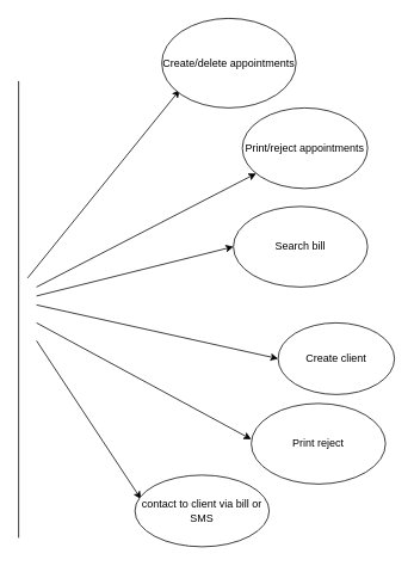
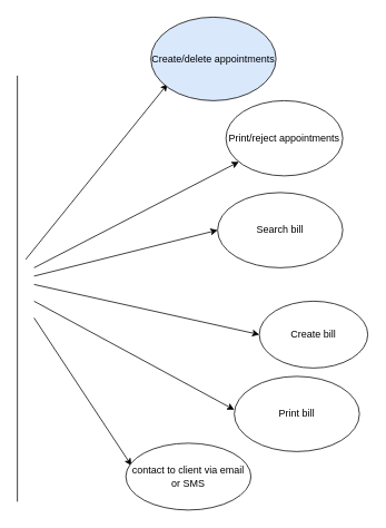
  <mxCell id="0" />
  <mxCell id="1" parent="0" />
  <mxCell id="2" value="" style="endArrow=classic;html=1;" parent="1" edge="1"><mxGeometry width="50" height="50" relative="1" as="geometry"><mxPoint x="30" y="310" as="sourcePoint" /><mxPoint x="200" y="100" as="targetPoint" /></mxGeometry></mxCell>
  <mxCell id="3" value="" style="endArrow=classic;html=1;" parent="1" edge="1"><mxGeometry width="50" height="50" relative="1" as="geometry"><mxPoint x="40" y="380" as="sourcePoint" /><mxPoint x="156.718" y="556.718" as="targetPoint" /></mxGeometry></mxCell>
  <mxCell id="4" value="" style="endArrow=classic;html=1;entryX=0;entryY=0.5;entryDx=0;entryDy=0;" parent="1" target="13" edge="1"><mxGeometry width="50" height="50" relative="1" as="geometry"><mxPoint x="40" y="330" as="sourcePoint" /><mxPoint x="300" y="290" as="targetPoint" /></mxGeometry></mxCell>
  <mxCell id="5" value="" style="endArrow=classic;html=1;" parent="1" edge="1"><mxGeometry width="50" height="50" relative="1" as="geometry"><mxPoint x="40" y="340" as="sourcePoint" /><mxPoint x="310" y="400" as="targetPoint" /></mxGeometry></mxCell>
  <mxCell id="6" value="" style="endArrow=classic;html=1;" parent="1" edge="1"><mxGeometry width="50" height="50" relative="1" as="geometry"><mxPoint x="40" y="360" as="sourcePoint" /><mxPoint x="280" y="490" as="targetPoint" /></mxGeometry></mxCell>
  <mxCell id="7" value="" style="endArrow=classic;html=1;" parent="1" target="8" edge="1"><mxGeometry width="50" height="50" relative="1" as="geometry"><mxPoint x="40" y="320" as="sourcePoint" /><mxPoint x="250" y="180" as="targetPoint" /></mxGeometry></mxCell>
  <mxCell id="8" value="Print/reject appointments" style="ellipse;whiteSpace=wrap;html=1;" parent="1" vertex="1"><mxGeometry x="270" y="120" width="140" height="90" as="geometry" /></mxCell>
- <mxCell id="9" value="Create/delete appointments" style="ellipse;whiteSpace=wrap;html=1;" parent="1" vertex="1"><mxGeometry x="180" width="150" height="100" as="geometry" y="20" /></mxCell>
- <mxCell id="10" value="Print reject" style="ellipse;whiteSpace=wrap;html=1;" parent="1" vertex="1"><mxGeometry x="280" y="450" width="150" height="90" as="geometry" /></mxCell>
- <mxCell id="11" value="Create client" style="ellipse;whiteSpace=wrap;html=1;" parent="1" vertex="1"><mxGeometry x="310" y="360" width="130" height="80" as="geometry" /></mxCell>
- <mxCell id="12" value="contact to client via bill or SMS" style="ellipse;whiteSpace=wrap;html=1;" parent="1" vertex="1"><mxGeometry x="150" y="530" width="150" height="80" as="geometry" /></mxCell>
+ <mxCell id="9" value="Create/delete appointments" style="ellipse;whiteSpace=wrap;html=1;fillColor=#dae8fc;" parent="1" vertex="1"><mxGeometry x="180" width="150" height="100" as="geometry" y="20" /></mxCell>
+ <mxCell id="10" value="Print bill" style="ellipse;whiteSpace=wrap;html=1;" parent="1" vertex="1"><mxGeometry x="280" y="450" width="150" height="90" as="geometry" /></mxCell>
+ <mxCell id="11" value="Create bill" style="ellipse;whiteSpace=wrap;html=1;" parent="1" vertex="1"><mxGeometry x="310" y="360" width="130" height="80" as="geometry" /></mxCell>
+ <mxCell id="12" value="contact to client via email or SMS" style="ellipse;whiteSpace=wrap;html=1;" parent="1" vertex="1"><mxGeometry x="150" y="530" width="150" height="80" as="geometry" /></mxCell>
  <mxCell id="13" value="Search bill" style="ellipse;whiteSpace=wrap;html=1;" parent="1" vertex="1"><mxGeometry x="260" y="230" width="150" height="90" as="geometry" /></mxCell>
  <mxCell id="14" value="" style="endArrow=none;html=1;" parent="1" edge="1"><mxGeometry width="50" height="50" relative="1" as="geometry"><mxPoint x="20" y="600" as="sourcePoint" /><mxPoint x="20" y="90" as="targetPoint" /></mxGeometry></mxCell>
